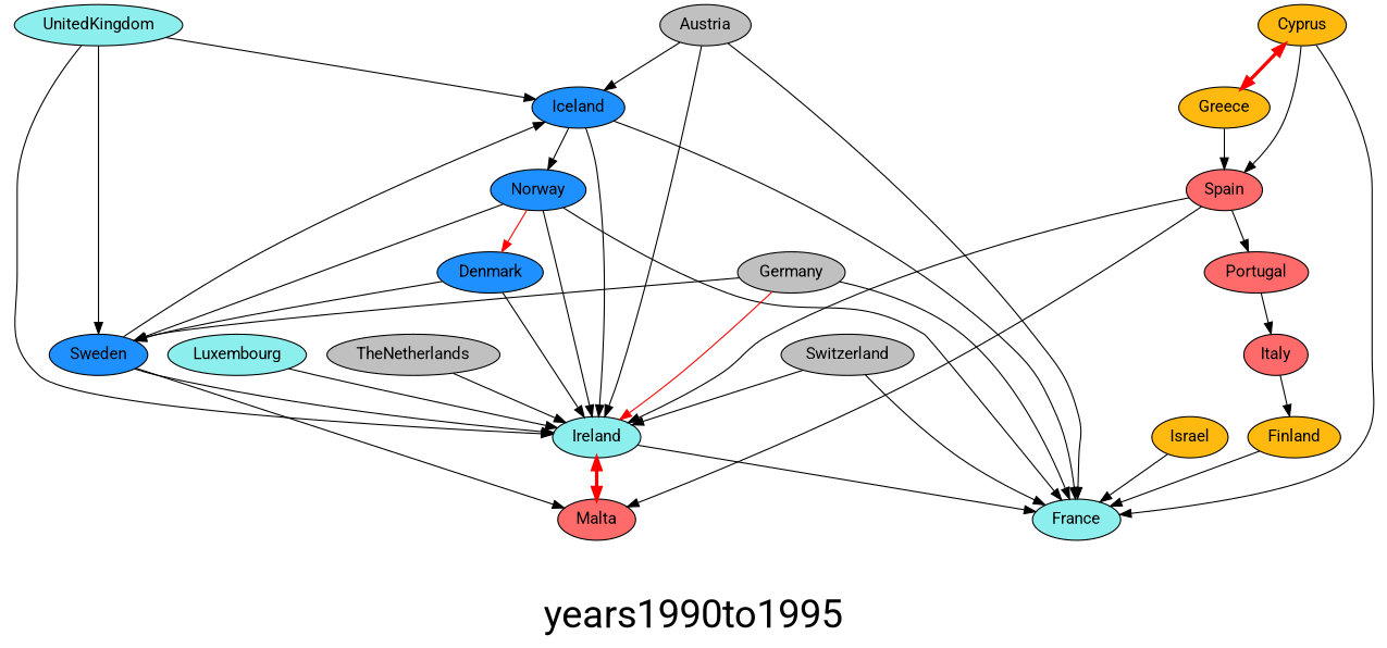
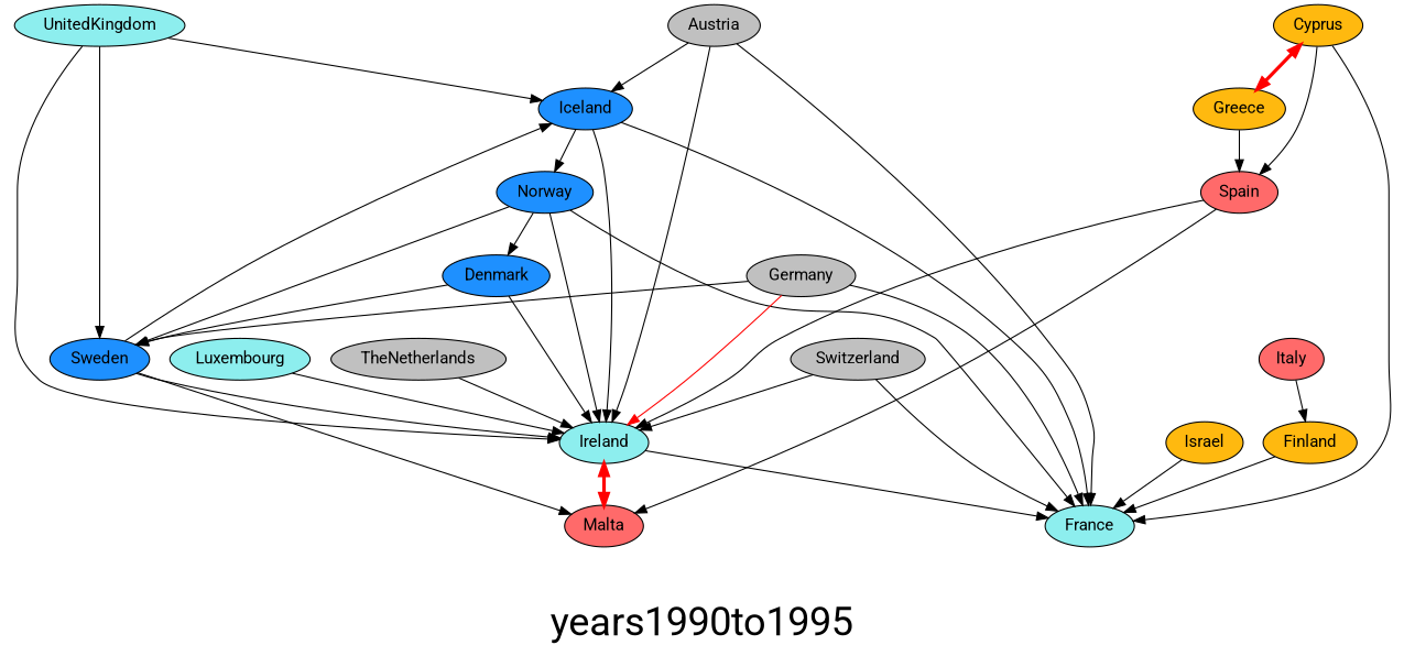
  digraph {
    fontname=Roboto
    fontsize=34
    label=years1990to1995
    node [fillcolor=gray fontname=Roboto style=filled]
    edge [fontname=Roboto]
    Austria
    France [fillcolor=darkslategray2]
    Ireland [fillcolor=darkslategray2]
    Iceland [fillcolor=dodgerblue]
    Malta [fillcolor=indianred1]
    Sweden [fillcolor=dodgerblue]
    Norway [fillcolor=dodgerblue]
    Cyprus [fillcolor=darkgoldenrod1]
    Greece [fillcolor=darkgoldenrod1]
    Spain [fillcolor=indianred1]
-   Portugal [fillcolor=indianred1]
    Italy [fillcolor=indianred1]
    Denmark [fillcolor=dodgerblue]
    Finland [fillcolor=darkgoldenrod1]
    Germany
    Israel [fillcolor=darkgoldenrod1]
    Luxembourg [fillcolor=darkslategray2]
    Switzerland
    TheNetherlands
    UnitedKingdom [fillcolor=darkslategray2]
    Austria -> France
    Austria -> Ireland
    Austria -> Iceland
    Ireland -> France
    Ireland -> Malta [color=red dir=both penwidth=3]
    Iceland -> France
    Iceland -> Ireland
    Iceland -> Norway
    Sweden -> Ireland
    Sweden -> Iceland
    Sweden -> Malta
    Norway -> France
    Norway -> Ireland
    Norway -> Sweden
-   Norway -> Denmark [color=red]
+   Norway -> Denmark
    Cyprus -> France
    Cyprus -> Greece [color=red dir=both penwidth=3]
    Cyprus -> Spain
    Greece -> Spain
    Spain -> Ireland
    Spain -> Malta
-   Spain -> Portugal
-   Portugal -> Italy
    Italy -> Finland
    Denmark -> Ireland
    Denmark -> Sweden
    Finland -> France
    Germany -> France
    Germany -> Ireland [color=red]
    Germany -> Sweden
    Israel -> France
    Luxembourg -> Ireland
    Switzerland -> France
    Switzerland -> Ireland
    TheNetherlands -> Ireland
    UnitedKingdom -> Ireland
    UnitedKingdom -> Iceland
    UnitedKingdom -> Sweden
  }
